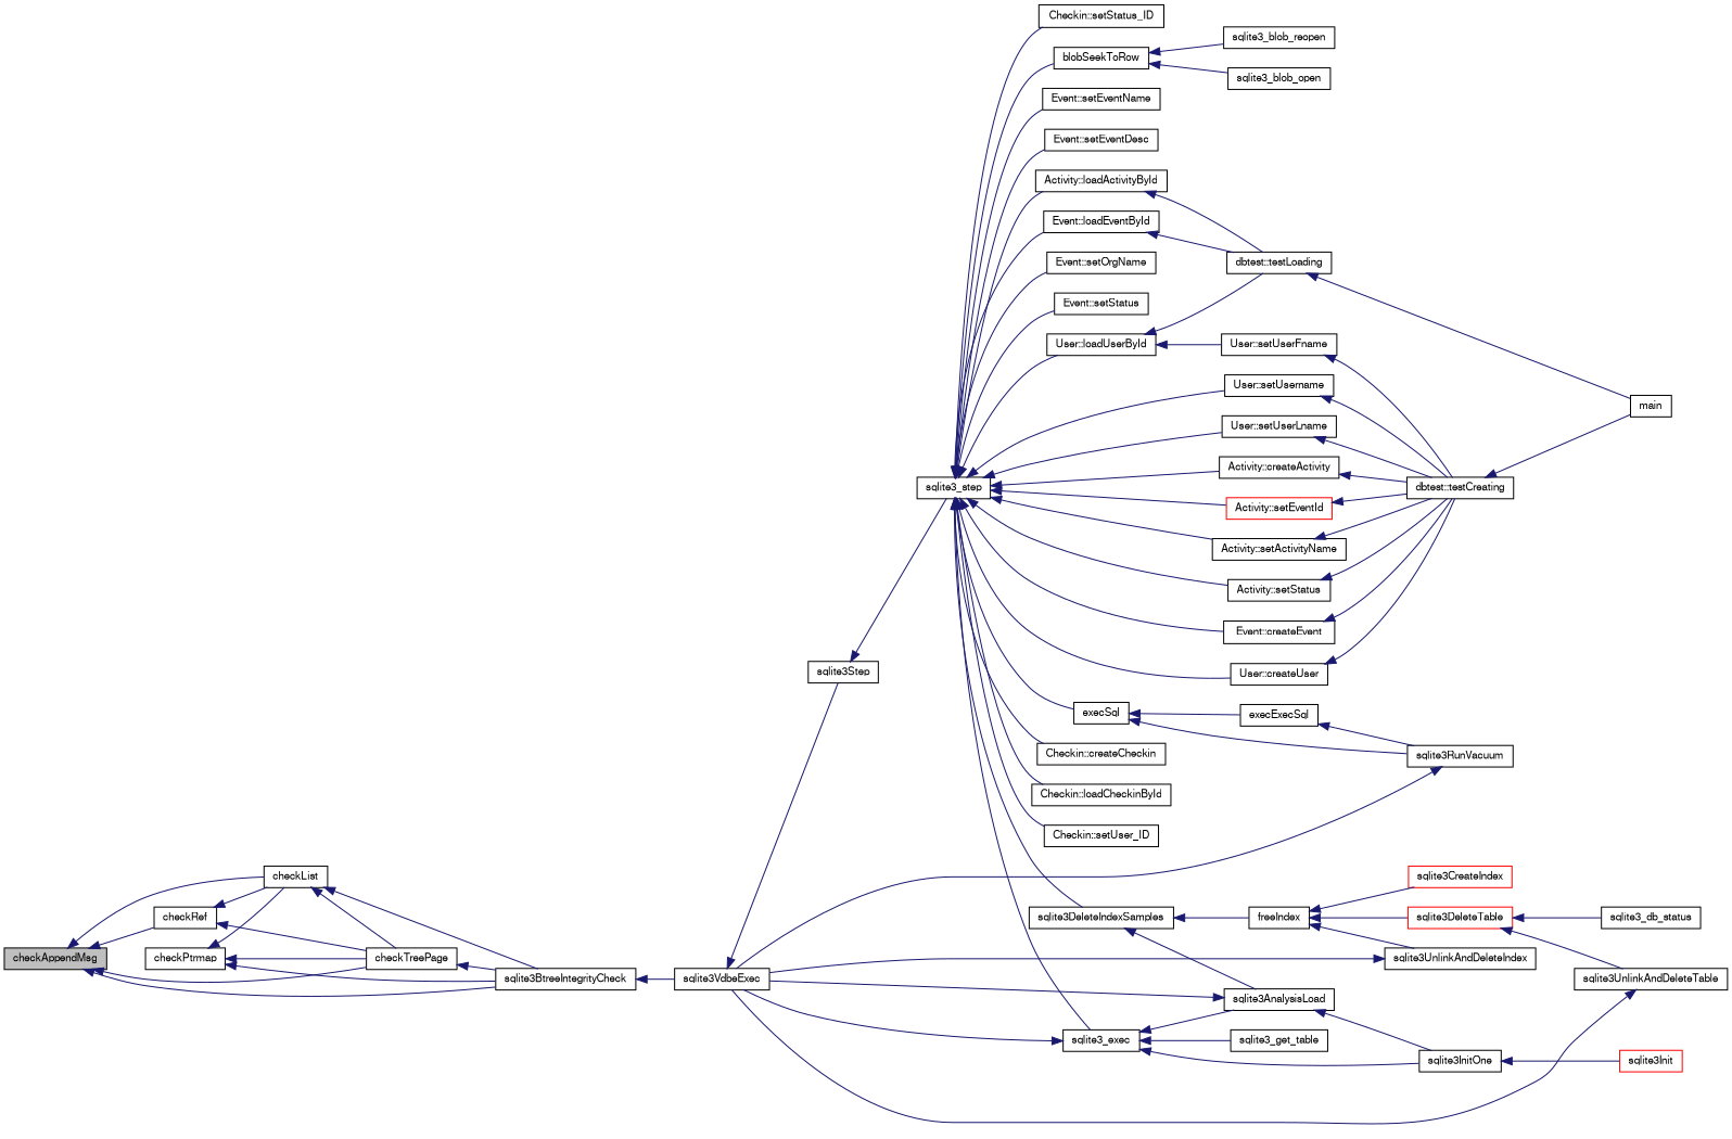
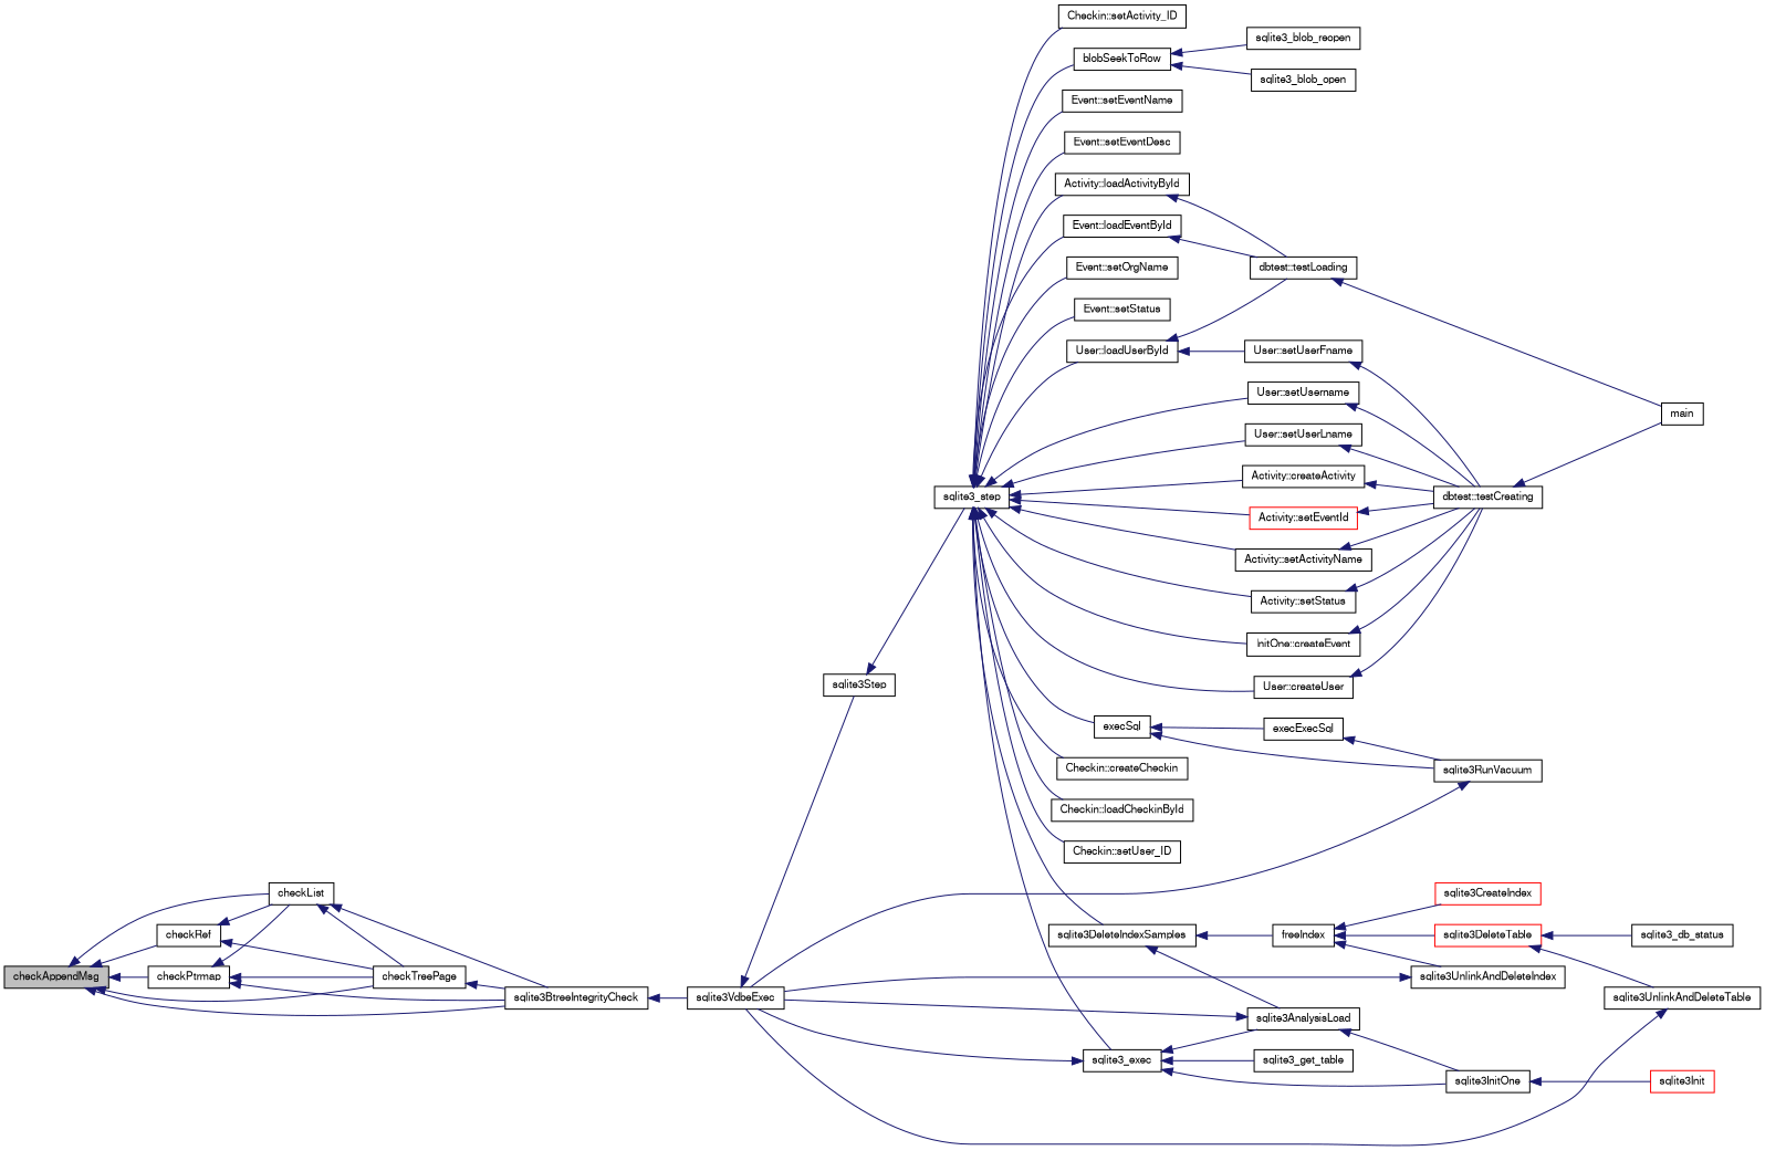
  digraph {
    rankdir=LR
    node [color=black fillcolor=white fontname=FreeSans fontsize=10 shape=record style=filled]
    edge [color=midnightblue dir=back fontname=FreeSans fontsize=10 labelfontname=FreeSans labelfontsize=10 style=solid]
    n1 [fillcolor=grey75 fontcolor=black height=0.2 label=checkAppendMsg width=0.4]
    n2 [height=0.2 label=checkRef width=0.4]
    n3 [height=0.2 label=checkList width=0.4]
    n4 [height=0.2 label=checkTreePage width=0.4]
    n5 [height=0.2 label=sqlite3BtreeIntegrityCheck width=0.4]
    n6 [height=0.2 label=checkPtrmap width=0.4]
    n7 [height=0.2 label=sqlite3VdbeExec width=0.4]
    n8 [height=0.2 label=sqlite3Step width=0.4]
    n9 [height=0.2 label=sqlite3_step width=0.4]
    n10 [height=0.2 label="Activity::createActivity" width=0.4]
    n11 [height=0.2 label="Activity::loadActivityById" width=0.4]
    n12 [color=red height=0.2 label="Activity::setEventId" width=0.4]
    n13 [height=0.2 label="Activity::setActivityName" width=0.4]
    n14 [height=0.2 label="Activity::setStatus" width=0.4]
    n15 [height=0.2 label="Checkin::createCheckin" width=0.4]
    n16 [height=0.2 label="Checkin::loadCheckinById" width=0.4]
    n17 [height=0.2 label="Checkin::setUser_ID" width=0.4]
-   n18 [height=0.2 label="Checkin::setStatus_ID" width=0.4]
-   n19 [height=0.2 label="Event::createEvent" width=0.4]
+   n18 [height=0.2 label="Checkin::setActivity_ID" width=0.4]
+   n19 [height=0.2 label="InitOne::createEvent" width=0.4]
    n20 [height=0.2 label="Event::loadEventById" width=0.4]
    n21 [height=0.2 label="Event::setEventName" width=0.4]
    n22 [height=0.2 label="Event::setEventDesc" width=0.4]
    n23 [height=0.2 label="Event::setOrgName" width=0.4]
    n24 [height=0.2 label="Event::setStatus" width=0.4]
    n25 [height=0.2 label=blobSeekToRow width=0.4]
    n26 [height=0.2 label=sqlite3DeleteIndexSamples width=0.4]
    n27 [height=0.2 label=sqlite3_exec width=0.4]
    n28 [height=0.2 label=execSql width=0.4]
    n29 [height=0.2 label="User::createUser" width=0.4]
    n30 [height=0.2 label="User::loadUserById" width=0.4]
    n31 [height=0.2 label="User::setUsername" width=0.4]
    n32 [height=0.2 label="User::setUserLname" width=0.4]
    n33 [height=0.2 label="dbtest::testCreating" width=0.4]
    n34 [height=0.2 label="dbtest::testLoading" width=0.4]
    n35 [height=0.2 label=sqlite3_blob_open width=0.4]
    n36 [height=0.2 label=sqlite3_blob_reopen width=0.4]
    n37 [height=0.2 label=sqlite3AnalysisLoad width=0.4]
    n38 [height=0.2 label=freeIndex width=0.4]
    n39 [height=0.2 label=sqlite3InitOne width=0.4]
    n40 [height=0.2 label=sqlite3_get_table width=0.4]
    n41 [height=0.2 label=execExecSql width=0.4]
    n42 [height=0.2 label=sqlite3RunVacuum width=0.4]
    n43 [height=0.2 label="User::setUserFname" width=0.4]
    n44 [height=0.2 label=main width=0.4]
    n45 [height=0.2 label=sqlite3UnlinkAndDeleteIndex width=0.4]
    n46 [color=red height=0.2 label=sqlite3DeleteTable width=0.4]
    n47 [color=red height=0.2 label=sqlite3CreateIndex width=0.4]
    n48 [color=red height=0.2 label=sqlite3Init width=0.4]
    n49 [height=0.2 label=sqlite3_db_status width=0.4]
    n50 [height=0.2 label=sqlite3UnlinkAndDeleteTable width=0.4]
    n1 -> n2
    n1 -> n3
    n1 -> n4
    n1 -> n5
+   n1 -> n6
    n2 -> n3
    n2 -> n4
    n3 -> n4
    n3 -> n5
    n4 -> n5
    n5 -> n7
    n6 -> n3
    n6 -> n4
    n6 -> n5
    n7 -> n8
    n8 -> n9
    n9 -> n10
    n9 -> n11
    n9 -> n12
    n9 -> n13
    n9 -> n14
    n9 -> n15
    n9 -> n16
    n9 -> n17
    n9 -> n18
    n9 -> n19
    n9 -> n20
    n9 -> n21
    n9 -> n22
    n9 -> n23
    n9 -> n24
    n9 -> n25
    n9 -> n26
    n9 -> n27
    n9 -> n28
    n9 -> n29
    n9 -> n30
    n9 -> n31
    n9 -> n32
    n10 -> n33
    n11 -> n34
    n12 -> n33
    n13 -> n33
    n14 -> n33
    n19 -> n33
    n20 -> n34
    n25 -> n35
    n25 -> n36
    n26 -> n37
    n26 -> n38
    n27 -> n7
    n27 -> n37
    n27 -> n39
    n27 -> n40
    n28 -> n41
    n28 -> n42
    n29 -> n33
    n30 -> n34
    n30 -> n43
    n31 -> n33
    n32 -> n33
    n33 -> n44
    n34 -> n44
    n37 -> n7
    n37 -> n39
    n38 -> n45
    n38 -> n46
    n38 -> n47
    n39 -> n48
    n41 -> n42
    n42 -> n7
    n43 -> n33
    n45 -> n7
    n46 -> n49
    n46 -> n50
    n50 -> n7
  }
